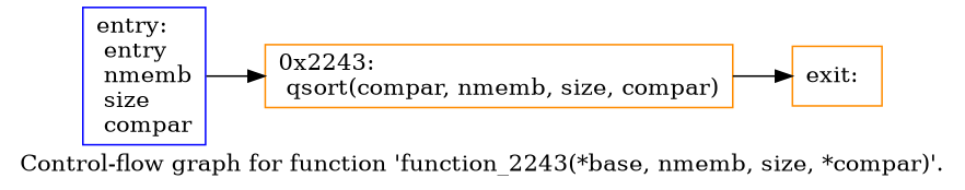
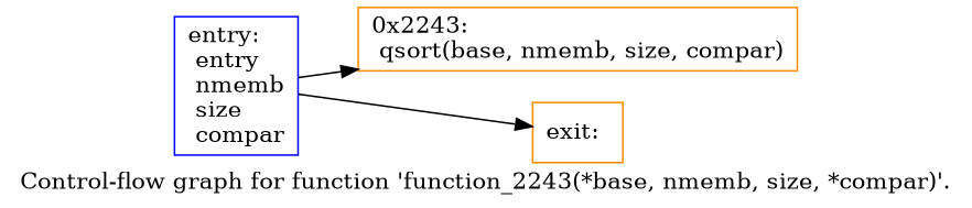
  digraph {
    label="Control-flow graph for function 'function_2243(*base, nmemb, size, *compar)'."
    rankdir=LR
    node [color=darkorange shape=record]
    n1 [color=blue label="{entry:\l  entry\l  nmemb\l  size\l  compar\l}"]
-   n2 [label="{0x2243:\l  qsort(compar, nmemb, size, compar)\l}"]
+   n2 [label="{0x2243:\l  qsort(base, nmemb, size, compar)\l}"]
    n3 [label="{exit:\l}"]
    n1 -> n2
-   n2 -> n3
+   n1 -> n3
  }
